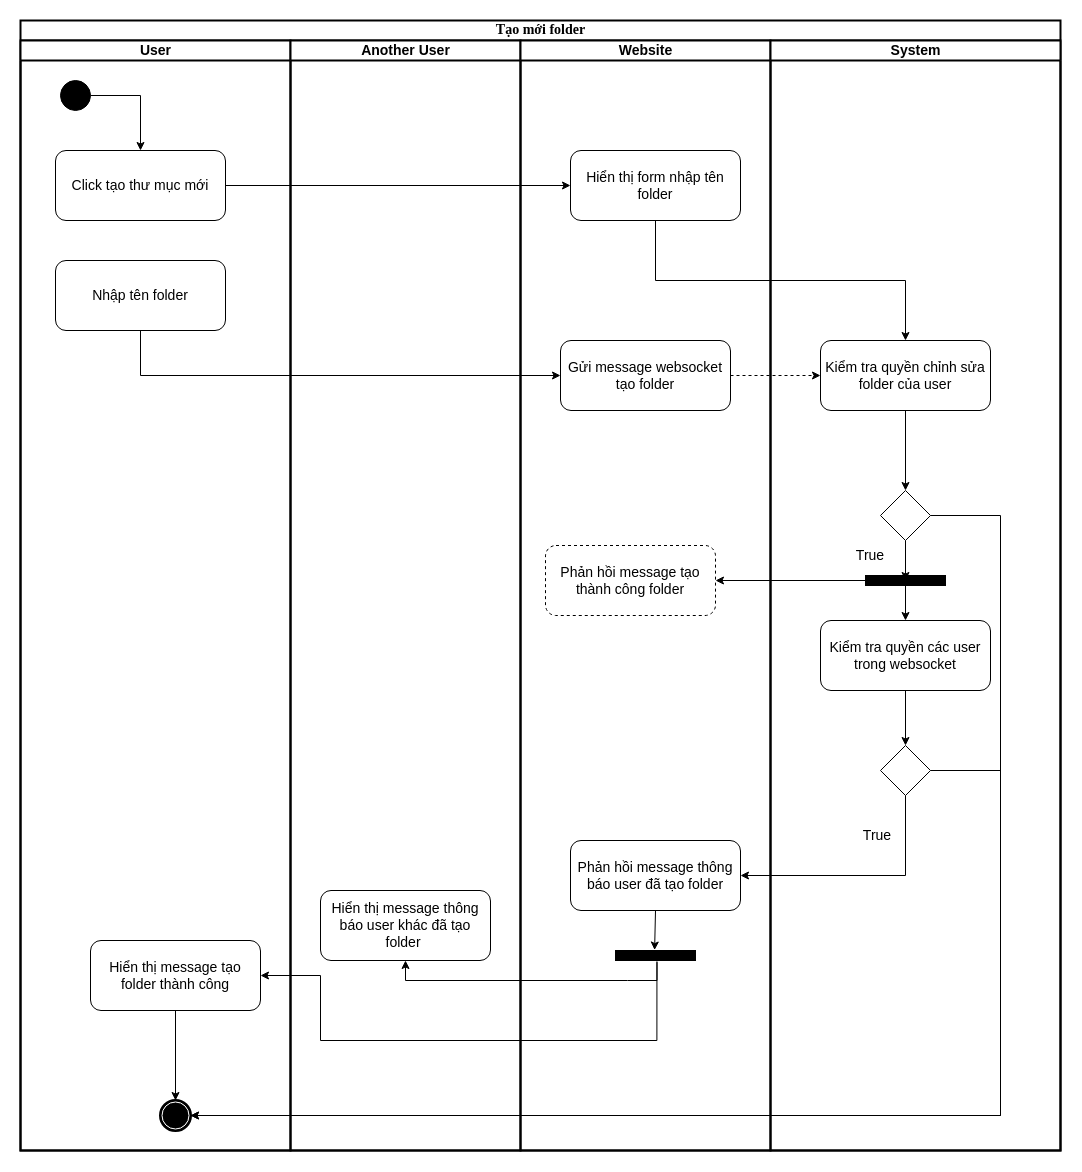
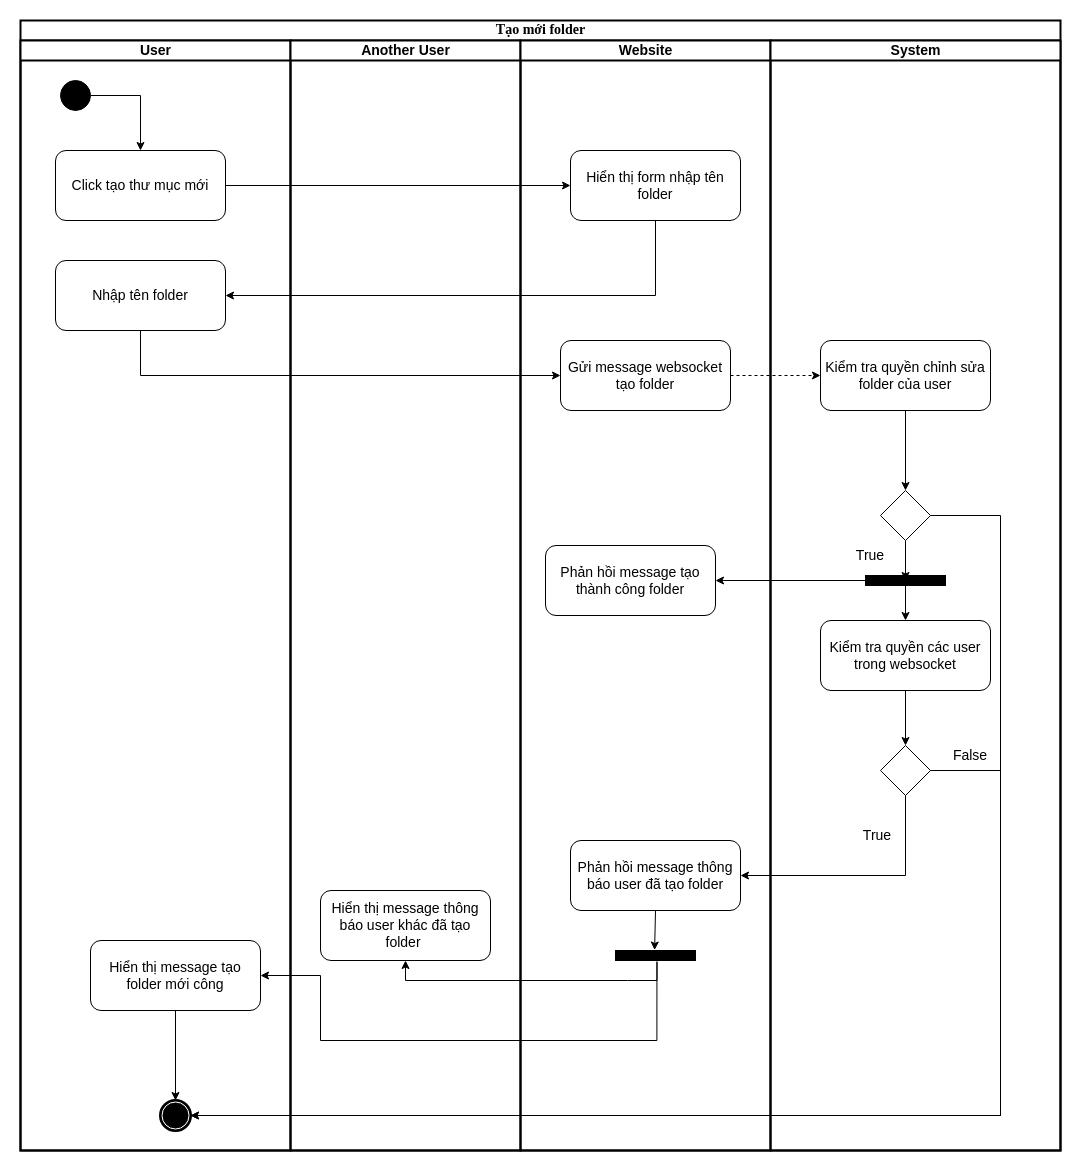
  <mxCell id="0" />
  <mxCell id="1" parent="0" />
  <mxCell id="2" value="Tạo mới folder" style="swimlane;html=1;childLayout=stackLayout;startSize=20;rounded=0;shadow=0;comic=0;labelBackgroundColor=none;strokeWidth=2;fontFamily=Verdana;fontSize=14;align=center;" vertex="1" parent="1"><mxGeometry y="20" width="1040" height="1130" as="geometry" x="20" /></mxCell>
  <mxCell id="3" value="User" style="swimlane;html=1;startSize=20;strokeWidth=2;fontSize=14;" vertex="1" parent="2"><mxGeometry y="20" width="270" height="1110" as="geometry"><mxRectangle y="20" width="40" height="660" as="alternateBounds" /></mxGeometry></mxCell>
  <mxCell id="4" value="" style="ellipse;whiteSpace=wrap;html=1;rounded=0;shadow=0;comic=0;labelBackgroundColor=none;strokeWidth=1;fillColor=#000000;fontFamily=Verdana;fontSize=14;align=center;" vertex="1" parent="3"><mxGeometry x="40" y="40" width="30" height="30" as="geometry" /></mxCell>
  <mxCell id="5" value="&lt;span style=&quot;font-size: 14px;&quot;&gt;Click tạo thư mục mới&lt;/span&gt;" style="rounded=1;whiteSpace=wrap;html=1;fontSize=14;" vertex="1" parent="3"><mxGeometry x="35" y="110" width="170" height="70" as="geometry" /></mxCell>
  <mxCell id="6" value="&lt;span style=&quot;font-size: 14px;&quot;&gt;Nhập tên folder&lt;/span&gt;" style="rounded=1;whiteSpace=wrap;html=1;fontSize=14;" vertex="1" parent="3"><mxGeometry x="35" y="220" width="170" height="70" as="geometry" /></mxCell>
  <mxCell id="7" value="" style="edgeStyle=orthogonalEdgeStyle;rounded=0;orthogonalLoop=1;jettySize=auto;html=1;fontSize=14;exitX=1;exitY=0.5;exitDx=0;exitDy=0;entryX=0.5;entryY=0;entryDx=0;entryDy=0;" edge="1" parent="3" source="4" target="5"><mxGeometry relative="1" as="geometry"><mxPoint x="190.0" y="155" as="sourcePoint" /><mxPoint x="540.0" y="155" as="targetPoint" /></mxGeometry></mxCell>
  <mxCell id="8" value="" style="shape=mxgraph.bpmn.shape;html=1;verticalLabelPosition=bottom;labelBackgroundColor=#ffffff;verticalAlign=top;perimeter=ellipsePerimeter;outline=end;symbol=terminate;rounded=0;shadow=0;comic=0;strokeWidth=1;fontFamily=Verdana;fontSize=14;align=center;" vertex="1" parent="3"><mxGeometry x="140" y="1060" width="30" height="30" as="geometry" /></mxCell>
- <mxCell id="9" value="&lt;span style=&quot;font-size: 14px;&quot;&gt;Hiển thị message tạo folder thành công&lt;/span&gt;" style="rounded=1;whiteSpace=wrap;html=1;fontSize=14;" vertex="1" parent="3"><mxGeometry x="70" y="900" width="170" height="70" as="geometry" /></mxCell>
+ <mxCell id="9" value="&lt;span style=&quot;font-size: 14px;&quot;&gt;Hiển thị message tạo folder mới công&lt;/span&gt;" style="rounded=1;whiteSpace=wrap;html=1;fontSize=14;" vertex="1" parent="3"><mxGeometry x="70" y="900" width="170" height="70" as="geometry" /></mxCell>
  <mxCell id="10" value="" style="edgeStyle=orthogonalEdgeStyle;rounded=0;orthogonalLoop=1;jettySize=auto;html=1;fontSize=14;exitX=0.5;exitY=1;exitDx=0;exitDy=0;entryX=0.5;entryY=0;entryDx=0;entryDy=0;" edge="1" parent="3" source="9" target="8"><mxGeometry relative="1" as="geometry"><mxPoint x="560" y="740" as="sourcePoint" /><mxPoint x="250" y="740" as="targetPoint" /></mxGeometry></mxCell>
  <mxCell id="11" value="Another User" style="swimlane;html=1;startSize=20;strokeWidth=2;fontSize=14;" vertex="1" parent="2"><mxGeometry x="270" y="20" width="230" height="1110" as="geometry" /></mxCell>
  <mxCell id="12" value="&lt;span style=&quot;font-size: 14px;&quot;&gt;Hiển thị message thông báo user khác đã tạo folder&amp;nbsp;&lt;/span&gt;" style="rounded=1;whiteSpace=wrap;html=1;fontSize=14;" vertex="1" parent="11"><mxGeometry x="30" y="850" width="170" height="70" as="geometry" /></mxCell>
  <mxCell id="13" value="Website" style="swimlane;html=1;startSize=20;strokeWidth=2;fontSize=14;" vertex="1" parent="2"><mxGeometry x="500" y="20" width="250" height="1110" as="geometry" /></mxCell>
  <mxCell id="14" value="&lt;span style=&quot;font-size: 14px;&quot;&gt;Hiển thị form nhập tên folder&lt;/span&gt;" style="rounded=1;whiteSpace=wrap;html=1;fontSize=14;" vertex="1" parent="13"><mxGeometry x="50" y="110" width="170" height="70" as="geometry" /></mxCell>
  <mxCell id="15" value="&lt;span style=&quot;font-size: 14px;&quot;&gt;Gửi message websocket tạo folder&lt;/span&gt;" style="rounded=1;whiteSpace=wrap;html=1;fontSize=14;" vertex="1" parent="13"><mxGeometry x="40" y="300" width="170" height="70" as="geometry" /></mxCell>
  <mxCell id="16" value="&lt;span style=&quot;font-size: 14px;&quot;&gt;Phản hồi message thông báo user đã tạo folder&lt;/span&gt;" style="rounded=1;whiteSpace=wrap;html=1;fontSize=14;" vertex="1" parent="13"><mxGeometry x="50" y="800" width="170" height="70" as="geometry" /></mxCell>
  <mxCell id="17" value="" style="html=1;points=[];perimeter=orthogonalPerimeter;fontSize=12;direction=south;labelBackgroundColor=#000000;labelBorderColor=default;fillColor=#000000;" vertex="1" parent="13"><mxGeometry x="95" y="910" width="80" height="10" as="geometry" /></mxCell>
  <mxCell id="18" value="" style="edgeStyle=orthogonalEdgeStyle;rounded=0;orthogonalLoop=1;jettySize=auto;html=1;fontSize=14;exitX=0.5;exitY=1;exitDx=0;exitDy=0;entryX=-0.048;entryY=0.511;entryDx=0;entryDy=0;entryPerimeter=0;" edge="1" parent="13" source="16" target="17"><mxGeometry relative="1" as="geometry"><mxPoint x="405" y="765" as="sourcePoint" /><mxPoint x="145" y="910" as="targetPoint" /></mxGeometry></mxCell>
- <mxCell id="19" value="&lt;span style=&quot;font-size: 14px;&quot;&gt;Phản hồi message tạo thành công folder&lt;/span&gt;" style="rounded=1;whiteSpace=wrap;html=1;fontSize=14;dashed=1;" vertex="1" parent="13"><mxGeometry x="25" y="505" width="170" height="70" as="geometry" /></mxCell>
+ <mxCell id="19" value="&lt;span style=&quot;font-size: 14px;&quot;&gt;Phản hồi message tạo thành công folder&lt;/span&gt;" style="rounded=1;whiteSpace=wrap;html=1;fontSize=14;" vertex="1" parent="13"><mxGeometry x="25" y="505" width="170" height="70" as="geometry" /></mxCell>
  <mxCell id="20" value="" style="edgeStyle=orthogonalEdgeStyle;rounded=0;orthogonalLoop=1;jettySize=auto;html=1;fontSize=14;exitX=1;exitY=0.5;exitDx=0;exitDy=0;entryX=0;entryY=0.5;entryDx=0;entryDy=0;" edge="1" parent="2" source="5" target="14"><mxGeometry relative="1" as="geometry"><mxPoint x="575.0" y="475" as="sourcePoint" /><mxPoint x="270" y="165" as="targetPoint" /></mxGeometry></mxCell>
- <mxCell id="21" value="" style="edgeStyle=orthogonalEdgeStyle;rounded=0;orthogonalLoop=1;jettySize=auto;html=1;fontSize=14;exitX=0.5;exitY=1;exitDx=0;exitDy=0;" edge="1" parent="2" source="14" target="25"><mxGeometry relative="1" as="geometry"><mxPoint x="180.0" y="175" as="sourcePoint" /><mxPoint x="540.0" y="175" as="targetPoint" /></mxGeometry></mxCell>
+ <mxCell id="21" value="" style="edgeStyle=orthogonalEdgeStyle;rounded=0;orthogonalLoop=1;jettySize=auto;html=1;fontSize=14;exitX=0.5;exitY=1;exitDx=0;exitDy=0;entryX=1;entryY=0.5;entryDx=0;entryDy=0;" edge="1" parent="2" source="14" target="6"><mxGeometry relative="1" as="geometry"><mxPoint x="180.0" y="175" as="sourcePoint" /><mxPoint x="540.0" y="175" as="targetPoint" /></mxGeometry></mxCell>
  <mxCell id="22" value="" style="edgeStyle=orthogonalEdgeStyle;rounded=0;orthogonalLoop=1;jettySize=auto;html=1;fontSize=14;exitX=0.5;exitY=1;exitDx=0;exitDy=0;entryX=0;entryY=0.5;entryDx=0;entryDy=0;" edge="1" parent="2" source="6" target="15"><mxGeometry relative="1" as="geometry"><mxPoint x="180.0" y="175" as="sourcePoint" /><mxPoint x="470" y="290" as="targetPoint" /></mxGeometry></mxCell>
  <mxCell id="23" value="" style="edgeStyle=orthogonalEdgeStyle;rounded=0;orthogonalLoop=1;jettySize=auto;html=1;fontSize=14;dashed=1;" edge="1" parent="2" source="15" target="25"><mxGeometry relative="1" as="geometry" /></mxCell>
  <mxCell id="24" value="System" style="swimlane;html=1;startSize=20;strokeWidth=2;fontSize=14;" vertex="1" parent="2"><mxGeometry x="750" y="20" width="290" height="1110" as="geometry"><mxRectangle x="720" y="20" width="40" height="660" as="alternateBounds" /></mxGeometry></mxCell>
  <mxCell id="25" value="&lt;span style=&quot;font-size: 14px;&quot;&gt;Kiểm tra quyền chỉnh sửa folder của user&lt;/span&gt;" style="rounded=1;whiteSpace=wrap;html=1;fontSize=14;" vertex="1" parent="24"><mxGeometry x="50" y="300" width="170" height="70" as="geometry" /></mxCell>
  <mxCell id="26" value="" style="rhombus;whiteSpace=wrap;html=1;fontSize=14;" vertex="1" parent="24"><mxGeometry x="110" y="705" width="50" height="50" as="geometry" /></mxCell>
  <mxCell id="27" value="True" style="text;html=1;strokeColor=none;fillColor=none;align=center;verticalAlign=middle;whiteSpace=wrap;rounded=0;fontSize=14;" vertex="1" parent="24"><mxGeometry x="77" y="780" width="60" height="30" as="geometry" /></mxCell>
  <mxCell id="28" value="&lt;span style=&quot;font-size: 14px;&quot;&gt;Kiểm tra quyền các user trong websocket&lt;/span&gt;" style="rounded=1;whiteSpace=wrap;html=1;fontSize=14;" vertex="1" parent="24"><mxGeometry x="50" y="580" width="170" height="70" as="geometry" /></mxCell>
  <mxCell id="29" value="" style="edgeStyle=orthogonalEdgeStyle;rounded=0;orthogonalLoop=1;jettySize=auto;html=1;fontSize=14;exitX=0.5;exitY=1;exitDx=0;exitDy=0;entryX=0.5;entryY=0;entryDx=0;entryDy=0;" edge="1" parent="24" source="28" target="26"><mxGeometry relative="1" as="geometry"><mxPoint x="125" y="540" as="sourcePoint" /><mxPoint x="125" y="590" as="targetPoint" /></mxGeometry></mxCell>
+ <mxCell id="30" value="False" style="text;html=1;strokeColor=none;fillColor=none;align=center;verticalAlign=middle;whiteSpace=wrap;rounded=0;fontSize=14;" vertex="1" parent="24"><mxGeometry x="170" y="700" width="60" height="30" as="geometry" /></mxCell>
  <mxCell id="31" value="" style="rhombus;whiteSpace=wrap;html=1;fontSize=14;" vertex="1" parent="24"><mxGeometry x="110" y="450" width="50" height="50" as="geometry" /></mxCell>
  <mxCell id="32" value="" style="edgeStyle=orthogonalEdgeStyle;rounded=0;orthogonalLoop=1;jettySize=auto;html=1;fontSize=14;entryX=0.5;entryY=0;entryDx=0;entryDy=0;exitX=0.5;exitY=1;exitDx=0;exitDy=0;" edge="1" parent="24" source="25" target="31"><mxGeometry relative="1" as="geometry"><mxPoint x="-20" y="345" as="sourcePoint" /><mxPoint x="60" y="345" as="targetPoint" /></mxGeometry></mxCell>
  <mxCell id="33" value="True" style="text;html=1;strokeColor=none;fillColor=none;align=center;verticalAlign=middle;whiteSpace=wrap;rounded=0;fontSize=14;" vertex="1" parent="24"><mxGeometry x="70" y="500" width="60" height="30" as="geometry" /></mxCell>
  <mxCell id="34" value="" style="html=1;points=[];perimeter=orthogonalPerimeter;fontSize=12;direction=south;labelBackgroundColor=#000000;labelBorderColor=default;fillColor=#000000;" vertex="1" parent="24"><mxGeometry x="95" y="535" width="80" height="10" as="geometry" /></mxCell>
  <mxCell id="35" value="" style="edgeStyle=orthogonalEdgeStyle;rounded=0;orthogonalLoop=1;jettySize=auto;html=1;fontSize=14;entryX=0.5;entryY=0.5;entryDx=0;entryDy=0;exitX=0.5;exitY=1;exitDx=0;exitDy=0;entryPerimeter=0;" edge="1" parent="24" source="31" target="34"><mxGeometry relative="1" as="geometry"><mxPoint x="145" y="380" as="sourcePoint" /><mxPoint x="145" y="460" as="targetPoint" /></mxGeometry></mxCell>
  <mxCell id="36" value="" style="edgeStyle=orthogonalEdgeStyle;rounded=0;orthogonalLoop=1;jettySize=auto;html=1;fontSize=14;exitX=0.5;exitY=1;exitDx=0;exitDy=0;entryX=1;entryY=0.5;entryDx=0;entryDy=0;" edge="1" parent="2" source="26" target="16"><mxGeometry relative="1" as="geometry"><mxPoint x="840" y="760" as="sourcePoint" /><mxPoint x="780" y="890" as="targetPoint" /></mxGeometry></mxCell>
  <mxCell id="37" value="" style="edgeStyle=orthogonalEdgeStyle;rounded=0;orthogonalLoop=1;jettySize=auto;html=1;fontSize=14;exitX=1.165;exitY=0.481;exitDx=0;exitDy=0;entryX=0.5;entryY=1;entryDx=0;entryDy=0;exitPerimeter=0;" edge="1" parent="2" source="17" target="12"><mxGeometry relative="1" as="geometry"><mxPoint x="615" y="900" as="sourcePoint" /><mxPoint x="615" y="940" as="targetPoint" /><Array as="points"><mxPoint x="607" y="960" /><mxPoint x="355" y="960" /></Array></mxGeometry></mxCell>
  <mxCell id="38" value="" style="edgeStyle=orthogonalEdgeStyle;rounded=0;orthogonalLoop=1;jettySize=auto;html=1;fontSize=14;exitX=1.083;exitY=0.482;exitDx=0;exitDy=0;entryX=1;entryY=0.5;entryDx=0;entryDy=0;exitPerimeter=0;" edge="1" parent="2" source="17" target="9"><mxGeometry relative="1" as="geometry"><mxPoint x="616.52" y="951.65" as="sourcePoint" /><mxPoint x="365" y="950" as="targetPoint" /><Array as="points"><mxPoint x="636" y="1020" /><mxPoint x="300" y="1020" /><mxPoint x="300" y="955" /></Array></mxGeometry></mxCell>
  <mxCell id="39" value="" style="edgeStyle=orthogonalEdgeStyle;rounded=0;orthogonalLoop=1;jettySize=auto;html=1;fontSize=14;exitX=1;exitY=0.5;exitDx=0;exitDy=0;entryX=1;entryY=0.5;entryDx=0;entryDy=0;" edge="1" parent="2" source="26" target="8"><mxGeometry relative="1" as="geometry"><mxPoint x="895" y="680" as="sourcePoint" /><mxPoint x="895" y="735" as="targetPoint" /><Array as="points"><mxPoint x="980" y="750" /><mxPoint x="980" y="1095" /></Array></mxGeometry></mxCell>
  <mxCell id="40" value="" style="edgeStyle=orthogonalEdgeStyle;rounded=0;orthogonalLoop=1;jettySize=auto;html=1;fontSize=14;exitX=1;exitY=0.5;exitDx=0;exitDy=0;entryX=1;entryY=0.5;entryDx=0;entryDy=0;" edge="1" parent="2" source="31" target="8"><mxGeometry relative="1" as="geometry"><mxPoint x="895" y="400" as="sourcePoint" /><mxPoint x="980" y="500" as="targetPoint" /><Array as="points"><mxPoint x="980" y="495" /><mxPoint x="980" y="1095" /></Array></mxGeometry></mxCell>
  <mxCell id="41" value="" style="edgeStyle=orthogonalEdgeStyle;rounded=0;orthogonalLoop=1;jettySize=auto;html=1;entryX=1;entryY=0.5;entryDx=0;entryDy=0;" edge="1" parent="2" source="34" target="19"><mxGeometry relative="1" as="geometry"><mxPoint x="765" y="560" as="targetPoint" /></mxGeometry></mxCell>
  <mxCell id="42" value="" style="edgeStyle=orthogonalEdgeStyle;rounded=0;orthogonalLoop=1;jettySize=auto;html=1;fontSize=14;entryX=0.5;entryY=0;entryDx=0;entryDy=0;" edge="1" parent="1" target="28"><mxGeometry relative="1" as="geometry"><mxPoint x="910" y="585" as="sourcePoint" /><mxPoint x="915" y="590" as="targetPoint" /></mxGeometry></mxCell>
